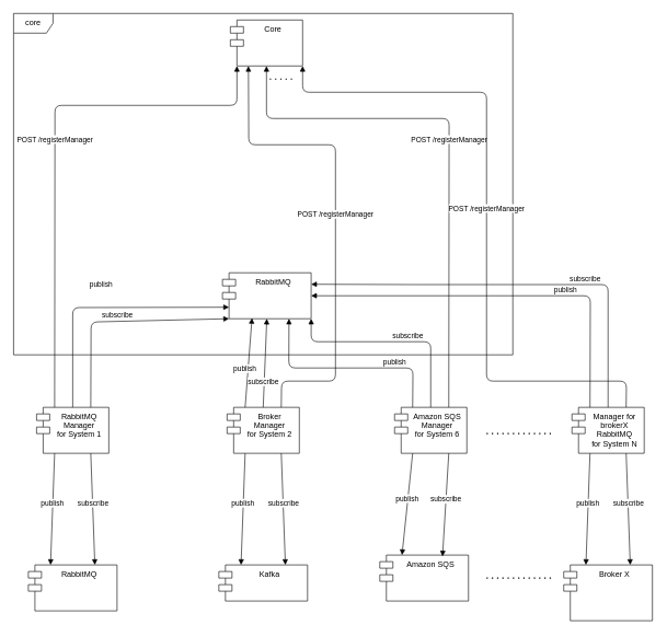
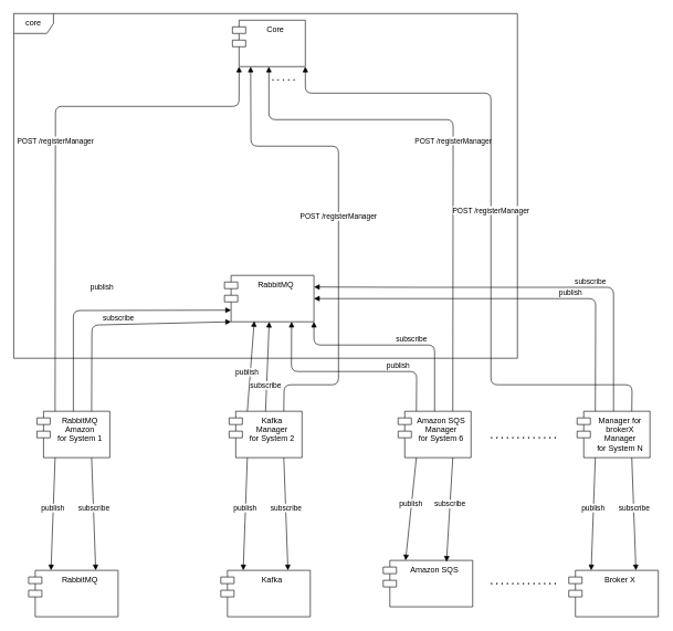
  <mxCell id="0" />
  <mxCell id="1" parent="0" />
  <mxCell id="2" value="core" style="shape=umlFrame;whiteSpace=wrap;html=1;" parent="1" vertex="1"><mxGeometry x="20" y="20" width="760" height="520" as="geometry" /></mxCell>
  <mxCell id="3" value="Core" style="shape=module;align=left;spacingLeft=20;align=center;verticalAlign=top;" parent="1" vertex="1"><mxGeometry x="350" y="30" width="110" height="70" as="geometry" /></mxCell>
  <mxCell id="4" value="RabbitMQ" style="shape=module;align=left;spacingLeft=20;align=center;verticalAlign=top;" parent="1" vertex="1"><mxGeometry x="42.5" y="860" width="135" height="70" as="geometry" /></mxCell>
- <mxCell id="5" value="RabbitMQ&#10;Manager&#10;for System 1" style="shape=module;align=left;spacingLeft=20;align=center;verticalAlign=top;" parent="1" vertex="1"><mxGeometry x="55" y="620" width="110" height="70" as="geometry" /></mxCell>
- <mxCell id="6" value="Broker&#10;Manager&#10;for System 2" style="shape=module;align=left;spacingLeft=20;align=center;verticalAlign=top;" parent="1" vertex="1"><mxGeometry x="345" y="620" width="110" height="70" as="geometry" /></mxCell>
+ <mxCell id="5" value="RabbitMQ&#10;Amazon&#10;for System 1" style="shape=module;align=left;spacingLeft=20;align=center;verticalAlign=top;" parent="1" vertex="1"><mxGeometry x="55" y="620" width="110" height="70" as="geometry" /></mxCell>
+ <mxCell id="6" value="Kafka&#10;Manager&#10;for System 2" style="shape=module;align=left;spacingLeft=20;align=center;verticalAlign=top;" parent="1" vertex="1"><mxGeometry x="345" y="620" width="110" height="70" as="geometry" /></mxCell>
  <mxCell id="7" value="Amazon SQS&#10;Manager&#10;for System 6" style="shape=module;align=left;spacingLeft=20;align=center;verticalAlign=top;" parent="1" vertex="1"><mxGeometry x="600" y="620" width="110" height="70" as="geometry" /></mxCell>
- <mxCell id="8" value="Manager for &#10;brokerX&#10;RabbitMQ&#10;for System N" style="shape=module;align=left;spacingLeft=20;align=center;verticalAlign=top;" parent="1" vertex="1"><mxGeometry x="870" y="620" width="110" height="70" as="geometry" /></mxCell>
- <mxCell id="9" value="Kafka" style="shape=module;align=left;spacingLeft=20;align=center;verticalAlign=top;" parent="1" vertex="1"><mxGeometry x="332.5" y="860" width="135" height="55" as="geometry" /></mxCell>
+ <mxCell id="8" value="Manager for &#10;brokerX&#10;Manager&#10;for System N" style="shape=module;align=left;spacingLeft=20;align=center;verticalAlign=top;" parent="1" vertex="1"><mxGeometry x="870" y="620" width="110" height="70" as="geometry" /></mxCell>
+ <mxCell id="9" value="Kafka" style="shape=module;align=left;spacingLeft=20;align=center;verticalAlign=top;" parent="1" vertex="1"><mxGeometry x="332.5" y="860" width="135" height="70" as="geometry" /></mxCell>
  <mxCell id="10" value="Amazon SQS" style="shape=module;align=left;spacingLeft=20;align=center;verticalAlign=top;" parent="1" vertex="1"><mxGeometry x="577.5" y="845" width="135" height="70" as="geometry" /></mxCell>
- <mxCell id="11" value="Broker X" style="shape=module;align=left;spacingLeft=20;align=center;verticalAlign=top;" parent="1" vertex="1"><mxGeometry x="857.5" y="860" width="135" height="85" as="geometry" /></mxCell>
+ <mxCell id="11" value="Broker X" style="shape=module;align=left;spacingLeft=20;align=center;verticalAlign=top;" parent="1" vertex="1"><mxGeometry x="857.5" y="860" width="135" height="70" as="geometry" /></mxCell>
  <mxCell id="12" value="POST /registerManager" style="html=1;verticalAlign=bottom;endArrow=block;exitX=0.25;exitY=0;exitDx=0;exitDy=0;entryX=0;entryY=1;entryDx=10;entryDy=0;entryPerimeter=0;" parent="1" source="5" target="3" edge="1"><mxGeometry width="80" relative="1" as="geometry"><mxPoint x="340" y="420" as="sourcePoint" /><mxPoint x="420" y="420" as="targetPoint" /><Array as="points"><mxPoint x="83" y="160" /><mxPoint x="360" y="160" /></Array></mxGeometry></mxCell>
  <mxCell id="13" value="RabbitMQ" style="shape=module;align=left;spacingLeft=20;align=center;verticalAlign=top;" parent="1" vertex="1"><mxGeometry x="338" y="415" width="135" height="70" as="geometry" /></mxCell>
  <mxCell id="14" value="POST /registerManager" style="html=1;verticalAlign=bottom;endArrow=block;exitX=0.75;exitY=0;exitDx=0;exitDy=0;entryX=0.25;entryY=1;entryDx=0;entryDy=0;" parent="1" source="6" target="3" edge="1"><mxGeometry width="80" relative="1" as="geometry"><mxPoint x="340" y="320" as="sourcePoint" /><mxPoint x="420" y="320" as="targetPoint" /><Array as="points"><mxPoint x="428" y="580" /><mxPoint x="510" y="580" /><mxPoint x="510" y="220" /><mxPoint x="378" y="220" /></Array></mxGeometry></mxCell>
  <mxCell id="15" value="POST /registerManager" style="html=1;verticalAlign=bottom;endArrow=block;exitX=0.75;exitY=0;exitDx=0;exitDy=0;entryX=0.5;entryY=1;entryDx=0;entryDy=0;" parent="1" source="7" target="3" edge="1"><mxGeometry width="80" relative="1" as="geometry"><mxPoint x="340" y="320" as="sourcePoint" /><mxPoint x="420" y="320" as="targetPoint" /><Array as="points"><mxPoint x="683" y="180" /><mxPoint x="405" y="180" /></Array></mxGeometry></mxCell>
  <mxCell id="16" value="POST /registerManager" style="html=1;verticalAlign=bottom;endArrow=block;exitX=0.75;exitY=0;exitDx=0;exitDy=0;" parent="1" source="8" edge="1"><mxGeometry width="80" relative="1" as="geometry"><mxPoint x="340" y="320" as="sourcePoint" /><mxPoint x="460" y="100" as="targetPoint" /><Array as="points"><mxPoint x="953" y="580" /><mxPoint x="740" y="580" /><mxPoint x="740" y="140" /><mxPoint x="460" y="140" /></Array></mxGeometry></mxCell>
  <mxCell id="17" value="publish" style="html=1;verticalAlign=bottom;endArrow=block;exitX=0.25;exitY=1;exitDx=0;exitDy=0;entryX=0.25;entryY=0;entryDx=0;entryDy=0;" parent="1" source="5" target="4" edge="1"><mxGeometry width="80" relative="1" as="geometry"><mxPoint x="340" y="420" as="sourcePoint" /><mxPoint x="420" y="420" as="targetPoint" /></mxGeometry></mxCell>
  <mxCell id="18" value="subscribe" style="html=1;verticalAlign=bottom;endArrow=block;exitX=0.75;exitY=1;exitDx=0;exitDy=0;entryX=0.75;entryY=0;entryDx=0;entryDy=0;" parent="1" source="5" target="4" edge="1"><mxGeometry width="80" relative="1" as="geometry"><mxPoint x="340" y="520" as="sourcePoint" /><mxPoint x="420" y="520" as="targetPoint" /></mxGeometry></mxCell>
  <mxCell id="19" value="&#10;&#10;&lt;span style=&quot;color: rgb(0, 0, 0); font-family: helvetica; font-size: 11px; font-style: normal; font-weight: 400; letter-spacing: normal; text-align: center; text-indent: 0px; text-transform: none; word-spacing: 0px; background-color: rgb(255, 255, 255); display: inline; float: none;&quot;&gt;publish&lt;/span&gt;&#10;&#10;" style="html=1;verticalAlign=bottom;endArrow=block;exitX=0.5;exitY=0;exitDx=0;exitDy=0;entryX=0;entryY=0.75;entryDx=10;entryDy=0;entryPerimeter=0;" parent="1" source="5" target="13" edge="1"><mxGeometry width="80" relative="1" as="geometry"><mxPoint x="340" y="520" as="sourcePoint" /><mxPoint x="420" y="520" as="targetPoint" /><Array as="points"><mxPoint x="110" y="468" /></Array></mxGeometry></mxCell>
  <mxCell id="20" value="subscribe" style="html=1;verticalAlign=bottom;endArrow=block;exitX=0.75;exitY=0;exitDx=0;exitDy=0;entryX=0;entryY=1;entryDx=10;entryDy=0;entryPerimeter=0;" parent="1" source="5" target="13" edge="1"><mxGeometry width="80" relative="1" as="geometry"><mxPoint x="340" y="520" as="sourcePoint" /><mxPoint x="370" y="487" as="targetPoint" /><Array as="points"><mxPoint x="138" y="490" /></Array></mxGeometry></mxCell>
  <mxCell id="21" value="publish" style="html=1;verticalAlign=bottom;endArrow=block;exitX=0.25;exitY=0;exitDx=0;exitDy=0;entryX=0.333;entryY=0.986;entryDx=0;entryDy=0;entryPerimeter=0;" parent="1" source="6" target="13" edge="1"><mxGeometry x="-0.269" y="4" width="80" relative="1" as="geometry"><mxPoint x="340" y="520" as="sourcePoint" /><mxPoint x="420" y="520" as="targetPoint" /><mxPoint as="offset" /></mxGeometry></mxCell>
  <mxCell id="22" value="subscribe" style="html=1;verticalAlign=bottom;endArrow=block;exitX=0.5;exitY=0;exitDx=0;exitDy=0;entryX=0.5;entryY=1;entryDx=0;entryDy=0;" parent="1" source="6" target="13" edge="1"><mxGeometry x="-0.556" y="1" width="80" relative="1" as="geometry"><mxPoint x="430" y="550" as="sourcePoint" /><mxPoint x="420" y="520" as="targetPoint" /><mxPoint as="offset" /></mxGeometry></mxCell>
  <mxCell id="23" value="publish" style="html=1;verticalAlign=bottom;endArrow=block;exitX=0.25;exitY=1;exitDx=0;exitDy=0;entryX=0.25;entryY=0;entryDx=0;entryDy=0;" parent="1" source="6" target="9" edge="1"><mxGeometry width="80" relative="1" as="geometry"><mxPoint x="340" y="520" as="sourcePoint" /><mxPoint x="420" y="520" as="targetPoint" /></mxGeometry></mxCell>
  <mxCell id="24" value="subscribe" style="html=1;verticalAlign=bottom;endArrow=block;exitX=0.75;exitY=1;exitDx=0;exitDy=0;entryX=0.75;entryY=0;entryDx=0;entryDy=0;" parent="1" source="6" target="9" edge="1"><mxGeometry width="80" relative="1" as="geometry"><mxPoint x="340" y="520" as="sourcePoint" /><mxPoint x="420" y="520" as="targetPoint" /></mxGeometry></mxCell>
  <mxCell id="25" value="publish" style="html=1;verticalAlign=bottom;endArrow=block;exitX=0.25;exitY=1;exitDx=0;exitDy=0;entryX=0.25;entryY=0;entryDx=0;entryDy=0;" parent="1" source="7" target="10" edge="1"><mxGeometry width="80" relative="1" as="geometry"><mxPoint x="340" y="520" as="sourcePoint" /><mxPoint x="420" y="520" as="targetPoint" /></mxGeometry></mxCell>
  <mxCell id="26" value="subscribe" style="html=1;verticalAlign=bottom;endArrow=block;exitX=0.75;exitY=1;exitDx=0;exitDy=0;entryX=0.707;entryY=0.029;entryDx=0;entryDy=0;entryPerimeter=0;" parent="1" source="7" target="10" edge="1"><mxGeometry width="80" relative="1" as="geometry"><mxPoint x="340" y="520" as="sourcePoint" /><mxPoint x="420" y="520" as="targetPoint" /></mxGeometry></mxCell>
  <mxCell id="27" value="publish" style="html=1;verticalAlign=bottom;endArrow=block;exitX=0.25;exitY=1;exitDx=0;exitDy=0;entryX=0.25;entryY=0;entryDx=0;entryDy=0;" parent="1" source="8" target="11" edge="1"><mxGeometry width="80" relative="1" as="geometry"><mxPoint x="340" y="520" as="sourcePoint" /><mxPoint x="420" y="520" as="targetPoint" /></mxGeometry></mxCell>
  <mxCell id="28" value="subscribe" style="html=1;verticalAlign=bottom;endArrow=block;exitX=0.75;exitY=1;exitDx=0;exitDy=0;entryX=0.75;entryY=0;entryDx=0;entryDy=0;" parent="1" source="8" target="11" edge="1"><mxGeometry width="80" relative="1" as="geometry"><mxPoint x="340" y="520" as="sourcePoint" /><mxPoint x="420" y="520" as="targetPoint" /></mxGeometry></mxCell>
  <mxCell id="29" value="publish" style="html=1;verticalAlign=bottom;endArrow=block;entryX=0.75;entryY=1;entryDx=0;entryDy=0;exitX=0.25;exitY=0;exitDx=0;exitDy=0;" parent="1" source="7" target="13" edge="1"><mxGeometry x="-0.457" width="80" relative="1" as="geometry"><mxPoint x="340" y="520" as="sourcePoint" /><mxPoint x="420" y="520" as="targetPoint" /><Array as="points"><mxPoint x="628" y="560" /><mxPoint x="439" y="560" /></Array><mxPoint as="offset" /></mxGeometry></mxCell>
  <mxCell id="30" value="subscribe" style="html=1;verticalAlign=bottom;endArrow=block;exitX=0.5;exitY=0;exitDx=0;exitDy=0;entryX=1;entryY=1;entryDx=0;entryDy=0;" parent="1" source="7" target="13" edge="1"><mxGeometry x="-0.148" width="80" relative="1" as="geometry"><mxPoint x="640" y="600" as="sourcePoint" /><mxPoint x="420" y="520" as="targetPoint" /><Array as="points"><mxPoint x="655" y="520" /><mxPoint x="473" y="520" /></Array><mxPoint as="offset" /></mxGeometry></mxCell>
  <mxCell id="31" value="publish" style="html=1;verticalAlign=bottom;endArrow=block;exitX=0.25;exitY=0;exitDx=0;exitDy=0;entryX=1;entryY=0.5;entryDx=0;entryDy=0;" parent="1" source="8" target="13" edge="1"><mxGeometry x="-0.301" width="80" relative="1" as="geometry"><mxPoint x="340" y="520" as="sourcePoint" /><mxPoint x="420" y="520" as="targetPoint" /><Array as="points"><mxPoint x="898" y="450" /></Array><mxPoint as="offset" /></mxGeometry></mxCell>
  <mxCell id="32" value="subscribe" style="html=1;verticalAlign=bottom;endArrow=block;exitX=0.5;exitY=0;exitDx=0;exitDy=0;entryX=1;entryY=0.25;entryDx=0;entryDy=0;" parent="1" source="8" target="13" edge="1"><mxGeometry x="-0.305" width="80" relative="1" as="geometry"><mxPoint x="340" y="520" as="sourcePoint" /><mxPoint x="420" y="520" as="targetPoint" /><Array as="points"><mxPoint x="925" y="433" /><mxPoint x="630" y="433" /></Array><mxPoint as="offset" /></mxGeometry></mxCell>
  <mxCell id="33" value="" style="endArrow=none;dashed=1;html=1;dashPattern=1 3;strokeWidth=2;" parent="1" edge="1"><mxGeometry width="50" height="50" relative="1" as="geometry"><mxPoint x="740" y="880" as="sourcePoint" /><mxPoint x="840" y="880" as="targetPoint" /></mxGeometry></mxCell>
  <mxCell id="34" value="" style="endArrow=none;dashed=1;html=1;dashPattern=1 3;strokeWidth=2;" parent="1" edge="1"><mxGeometry width="50" height="50" relative="1" as="geometry"><mxPoint x="740" y="660" as="sourcePoint" /><mxPoint x="840" y="660" as="targetPoint" /></mxGeometry></mxCell>
  <mxCell id="35" value="" style="endArrow=none;dashed=1;html=1;dashPattern=1 3;strokeWidth=2;" parent="1" edge="1"><mxGeometry width="50" height="50" relative="1" as="geometry"><mxPoint x="410" y="120" as="sourcePoint" /><mxPoint x="450" y="120" as="targetPoint" /></mxGeometry></mxCell>
